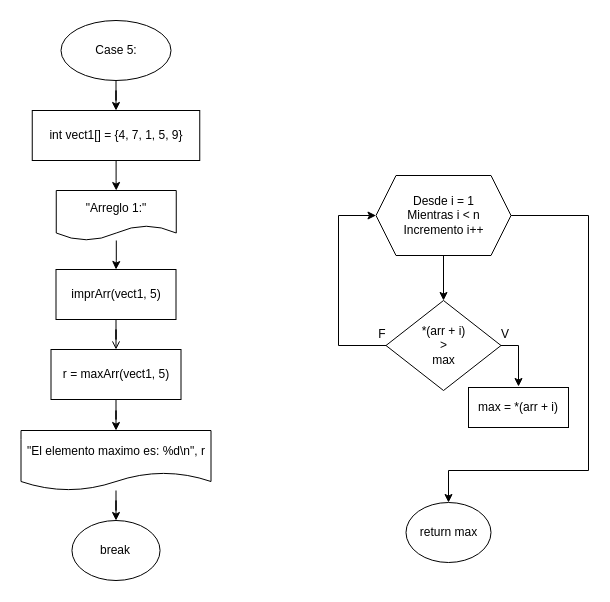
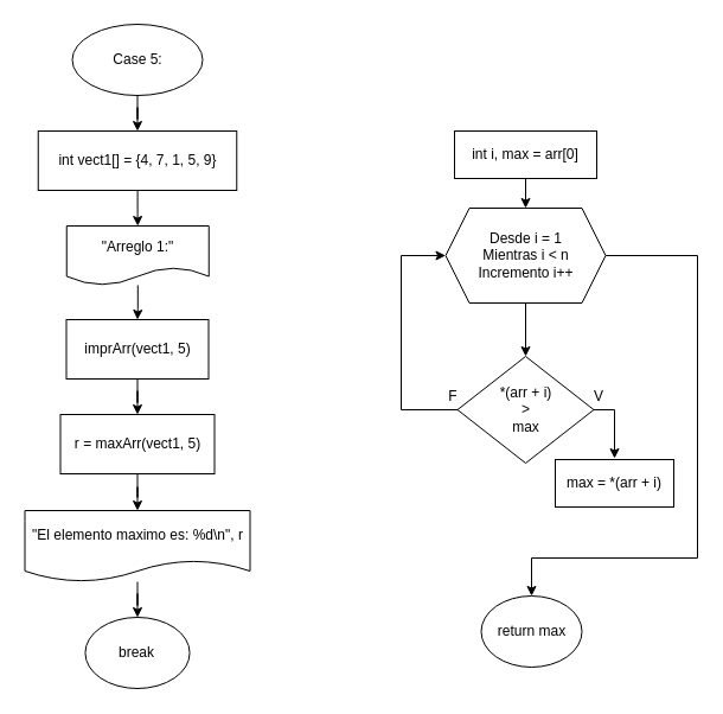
  <mxCell id="0" />
  <mxCell id="1" parent="0" />
  <mxCell id="2" style="edgeStyle=orthogonalEdgeStyle;rounded=0;orthogonalLoop=1;jettySize=auto;html=1;entryX=0.5;entryY=0;entryDx=0;entryDy=0;" edge="1" parent="1" source="3" target="9"><mxGeometry relative="1" as="geometry" /></mxCell>
  <mxCell id="3" value="Case 5:" style="ellipse;whiteSpace=wrap;html=1;" vertex="1" parent="1"><mxGeometry x="60.5" y="20" width="110" height="60" as="geometry" /></mxCell>
  <mxCell id="4" style="edgeStyle=orthogonalEdgeStyle;rounded=0;orthogonalLoop=1;jettySize=auto;html=1;entryX=0.5;entryY=0;entryDx=0;entryDy=0;" edge="1" parent="1" source="5" target="7"><mxGeometry relative="1" as="geometry" /></mxCell>
  <mxCell id="5" value="&quot;Arreglo 1:&quot;" style="shape=document;whiteSpace=wrap;html=1;boundedLbl=1;" vertex="1" parent="1"><mxGeometry x="55.75" y="190" width="120" height="50" as="geometry" /></mxCell>
- <mxCell id="6" style="edgeStyle=orthogonalEdgeStyle;rounded=0;orthogonalLoop=1;jettySize=auto;html=1;entryX=0.5;entryY=0;entryDx=0;entryDy=0;endArrow=open;" edge="1" parent="1" source="7" target="22"><mxGeometry relative="1" as="geometry" /></mxCell>
+ <mxCell id="6" style="edgeStyle=orthogonalEdgeStyle;rounded=0;orthogonalLoop=1;jettySize=auto;html=1;entryX=0.5;entryY=0;entryDx=0;entryDy=0;" edge="1" parent="1" source="7" target="22"><mxGeometry relative="1" as="geometry" /></mxCell>
  <mxCell id="7" value="imprArr(vect1, 5)" style="rounded=0;whiteSpace=wrap;html=1;" vertex="1" parent="1"><mxGeometry x="55.5" y="269" width="120" height="50" as="geometry" /></mxCell>
  <mxCell id="8" style="edgeStyle=orthogonalEdgeStyle;rounded=0;orthogonalLoop=1;jettySize=auto;html=1;entryX=0.5;entryY=0;entryDx=0;entryDy=0;" edge="1" parent="1" source="9" target="5"><mxGeometry relative="1" as="geometry" /></mxCell>
  <mxCell id="9" value="&lt;div&gt;int vect1[] = {4, 7, 1, 5, 9}&lt;/div&gt;" style="rounded=0;whiteSpace=wrap;html=1;" vertex="1" parent="1"><mxGeometry x="31.75" y="110" width="167.5" height="50" as="geometry" /></mxCell>
+ <mxCell id="10" style="edgeStyle=orthogonalEdgeStyle;rounded=0;orthogonalLoop=1;jettySize=auto;html=1;entryX=0.5;entryY=0;entryDx=0;entryDy=0;" edge="1" parent="1" source="11" target="14"><mxGeometry relative="1" as="geometry" /></mxCell>
+ <mxCell id="11" value="int i,&amp;nbsp;max = arr[0]" style="rounded=0;whiteSpace=wrap;html=1;" vertex="1" parent="1"><mxGeometry x="383" y="110" width="120" height="40" as="geometry" /></mxCell>
  <mxCell id="12" style="edgeStyle=orthogonalEdgeStyle;rounded=0;orthogonalLoop=1;jettySize=auto;html=1;entryX=0.5;entryY=0;entryDx=0;entryDy=0;" edge="1" parent="1" source="14"><mxGeometry relative="1" as="geometry"><mxPoint x="443" y="300" as="targetPoint" /></mxGeometry></mxCell>
  <mxCell id="13" style="edgeStyle=orthogonalEdgeStyle;rounded=0;orthogonalLoop=1;jettySize=auto;html=1;entryX=0.5;entryY=0;entryDx=0;entryDy=0;" edge="1" parent="1" source="14" target="15"><mxGeometry relative="1" as="geometry"><Array as="points"><mxPoint x="588" y="215" /><mxPoint x="588" y="470" /><mxPoint x="448" y="470" /></Array></mxGeometry></mxCell>
  <mxCell id="14" value="Desde i = 1&lt;br&gt;Mientras i &amp;lt; n&lt;br&gt;Incremento i++" style="shape=hexagon;perimeter=hexagonPerimeter2;whiteSpace=wrap;html=1;fixedSize=1;" vertex="1" parent="1"><mxGeometry x="375.5" y="175" width="135" height="80" as="geometry" /></mxCell>
  <mxCell id="15" value="return max" style="ellipse;whiteSpace=wrap;html=1;" vertex="1" parent="1"><mxGeometry x="405.5" y="502" width="85" height="60" as="geometry" /></mxCell>
  <mxCell id="16" style="edgeStyle=orthogonalEdgeStyle;rounded=0;orthogonalLoop=1;jettySize=auto;html=1;entryX=0.5;entryY=0;entryDx=0;entryDy=0;" edge="1" parent="1" source="18"><mxGeometry relative="1" as="geometry"><mxPoint x="518" y="386" as="targetPoint" /><Array as="points"><mxPoint x="518" y="345" /></Array></mxGeometry></mxCell>
  <mxCell id="17" style="edgeStyle=orthogonalEdgeStyle;rounded=0;orthogonalLoop=1;jettySize=auto;html=1;entryX=0;entryY=0.5;entryDx=0;entryDy=0;" edge="1" parent="1" source="18" target="14"><mxGeometry relative="1" as="geometry"><Array as="points"><mxPoint x="338" y="345" /><mxPoint x="338" y="215" /></Array></mxGeometry></mxCell>
  <mxCell id="18" value="*(arr + i)&lt;br&gt;&amp;gt;&lt;br&gt;max" style="rhombus;whiteSpace=wrap;html=1;" vertex="1" parent="1"><mxGeometry x="385.5" y="300" width="115" height="90" as="geometry" /></mxCell>
  <mxCell id="19" value="V" style="text;html=1;strokeColor=none;fillColor=none;align=center;verticalAlign=middle;whiteSpace=wrap;rounded=0;" vertex="1" parent="1"><mxGeometry x="475" y="319" width="60" height="30" as="geometry" /></mxCell>
  <mxCell id="20" value="F" style="text;html=1;strokeColor=none;fillColor=none;align=center;verticalAlign=middle;whiteSpace=wrap;rounded=0;" vertex="1" parent="1"><mxGeometry x="351.5" y="319" width="60" height="30" as="geometry" /></mxCell>
  <mxCell id="21" style="edgeStyle=orthogonalEdgeStyle;rounded=0;orthogonalLoop=1;jettySize=auto;html=1;entryX=0.5;entryY=0;entryDx=0;entryDy=0;" edge="1" parent="1" source="22" target="24"><mxGeometry relative="1" as="geometry" /></mxCell>
  <mxCell id="22" value="r = maxArr(vect1, 5)" style="rounded=0;whiteSpace=wrap;html=1;" vertex="1" parent="1"><mxGeometry x="50.5" y="349" width="130" height="50" as="geometry" /></mxCell>
  <mxCell id="23" style="edgeStyle=orthogonalEdgeStyle;rounded=0;orthogonalLoop=1;jettySize=auto;html=1;entryX=0.5;entryY=0;entryDx=0;entryDy=0;" edge="1" parent="1" source="24" target="25"><mxGeometry relative="1" as="geometry" /></mxCell>
  <mxCell id="24" value="&quot;El elemento maximo es: %d\n&quot;, r" style="shape=document;whiteSpace=wrap;html=1;boundedLbl=1;" vertex="1" parent="1"><mxGeometry x="20.5" y="430" width="190" height="60" as="geometry" /></mxCell>
  <mxCell id="25" value="break" style="ellipse;whiteSpace=wrap;html=1;" vertex="1" parent="1"><mxGeometry x="71.44" y="520" width="88.12" height="60" as="geometry" /></mxCell>
  <mxCell id="26" value="max = *(arr + i)" style="rounded=0;whiteSpace=wrap;html=1;" vertex="1" parent="1"><mxGeometry x="468" y="387" width="100" height="40" as="geometry" /></mxCell>
